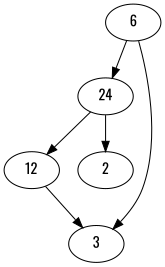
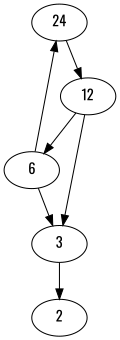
  digraph {
    fontname=Oswald
    node [fontname=Oswald]
    edge [fontname=Oswald]
    n1 [label=24]
    n2 [label=12]
    n3 [label=2]
    n4 [label=6]
    n5 [label=3]
    n1 -> n2
-   n1 -> n3
+   n5 -> n3
+   n2 -> n4
    n2 -> n5
    n4 -> n1
    n4 -> n5
  }
